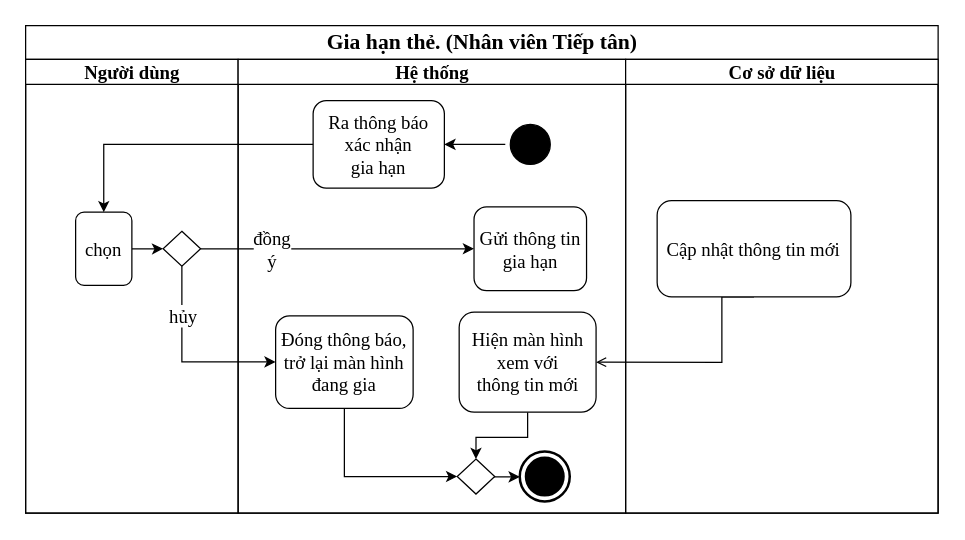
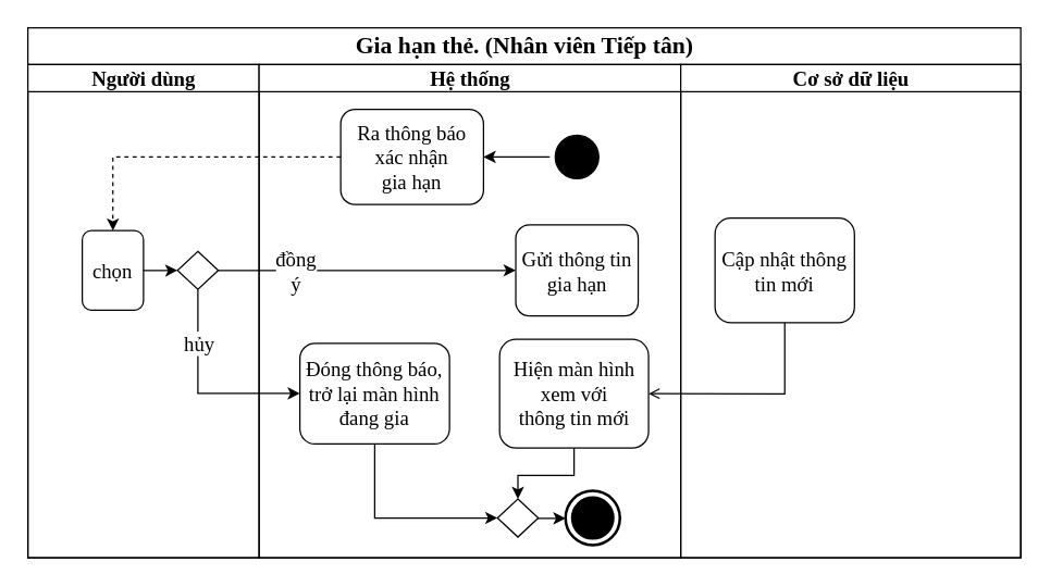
  <mxCell id="0" />
  <mxCell id="1" parent="0" />
  <mxCell id="2" value="&lt;span style=&quot;font-size: 13pt ; line-height: 107% ; font-family: &amp;#34;times new roman&amp;#34; , serif&quot;&gt;Gia hạn thẻ. (Nhân viên Tiếp tân)&lt;/span&gt;" style="swimlane;html=1;childLayout=stackLayout;resizeParent=1;resizeParentMax=0;startSize=27;rounded=0;glass=0;fontSize=15;fontFamily=Times New Roman;" parent="1" vertex="1"><mxGeometry x="20" y="20" width="730" height="390" as="geometry" /></mxCell>
  <mxCell id="3" value="Người dùng" style="swimlane;html=1;startSize=20;fontSize=15;fontFamily=Times New Roman;" parent="2" vertex="1"><mxGeometry y="27" width="170" height="363" as="geometry"><mxRectangle y="20" width="30" height="460" as="alternateBounds" /></mxGeometry></mxCell>
  <mxCell id="4" style="edgeStyle=orthogonalEdgeStyle;rounded=0;orthogonalLoop=1;jettySize=auto;html=1;entryX=1;entryY=0.5;entryDx=0;entryDy=0;" parent="3" edge="1"><mxGeometry relative="1" as="geometry"><mxPoint x="141.54" y="66.5" as="targetPoint" /></mxGeometry></mxCell>
  <mxCell id="5" style="edgeStyle=orthogonalEdgeStyle;rounded=0;orthogonalLoop=1;jettySize=auto;html=1;entryX=1;entryY=0.5;entryDx=0;entryDy=0;" parent="3" edge="1"><mxGeometry relative="1" as="geometry"><mxPoint x="100.93" y="66.6" as="sourcePoint" /></mxGeometry></mxCell>
  <mxCell id="6" style="edgeStyle=orthogonalEdgeStyle;rounded=0;orthogonalLoop=1;jettySize=auto;html=1;entryX=0;entryY=0.5;entryDx=0;entryDy=0;fontFamily=Times New Roman;fontSize=15;" parent="3" source="8" edge="1"><mxGeometry relative="1" as="geometry"><mxPoint x="110" y="151.5" as="targetPoint" /></mxGeometry></mxCell>
  <mxCell id="7" value="" style="shape=rhombus;html=1;verticalLabelPosition=bottom;verticalAlignment=top;rounded=0;glass=0;strokeColor=#000000;fontFamily=Times New Roman;fontSize=15;" parent="3" vertex="1"><mxGeometry x="110" y="137.5" width="30" height="28" as="geometry" /></mxCell>
  <mxCell id="8" value="&lt;font face=&quot;times new roman, serif&quot;&gt;chọn&lt;/font&gt;" style="shape=rect;html=1;rounded=1;whiteSpace=wrap;align=center;glass=0;strokeColor=#000000;fontFamily=Times New Roman;fontSize=15;" parent="3" vertex="1"><mxGeometry x="40" y="122.25" width="45" height="58.5" as="geometry" /></mxCell>
  <mxCell id="9" value="Hệ thống" style="swimlane;html=1;startSize=20;fontSize=15;fontFamily=Times New Roman;" parent="2" vertex="1"><mxGeometry x="170" y="27" width="310" height="363" as="geometry" /></mxCell>
  <mxCell id="10" value="&lt;span style=&quot;font-size: 15px ; line-height: 107% ; font-family: &amp;#34;times new roman&amp;#34; , serif&quot;&gt;Ra thông báo xác nhận&lt;br&gt;gia hạn&lt;/span&gt;" style="shape=rect;html=1;rounded=1;whiteSpace=wrap;align=center;glass=0;strokeColor=#000000;fontFamily=Times New Roman;fontSize=15;" parent="9" vertex="1"><mxGeometry x="60" y="33" width="105" height="70" as="geometry" /></mxCell>
  <mxCell id="11" value="&lt;font face=&quot;times new roman, serif&quot;&gt;Đóng thông báo, t&lt;/font&gt;&lt;span style=&quot;font-family: &amp;#34;times new roman&amp;#34; , serif&quot;&gt;rở lại màn hình đang gia&lt;/span&gt;" style="shape=rect;html=1;rounded=1;whiteSpace=wrap;align=center;glass=0;strokeColor=#000000;fontFamily=Times New Roman;fontSize=15;" parent="9" vertex="1"><mxGeometry x="30" y="205.25" width="110" height="74" as="geometry" /></mxCell>
  <mxCell id="12" style="edgeStyle=orthogonalEdgeStyle;rounded=0;orthogonalLoop=1;jettySize=auto;html=1;entryX=0;entryY=0.5;entryDx=0;entryDy=0;exitX=0.5;exitY=1;exitDx=0;exitDy=0;" parent="9" source="11" target="15" edge="1"><mxGeometry relative="1" as="geometry"><mxPoint x="85.585" y="302.25" as="targetPoint" /></mxGeometry></mxCell>
  <mxCell id="13" value="" style="edgeStyle=orthogonalEdgeStyle;rounded=0;orthogonalLoop=1;jettySize=auto;html=1;endArrow=classic;endFill=1;fontFamily=Times New Roman;fontSize=15;exitX=0.953;exitY=0.51;exitDx=0;exitDy=0;exitPerimeter=0;" parent="9" source="15" target="16" edge="1"><mxGeometry relative="1" as="geometry"><mxPoint x="222.52" y="333.784" as="sourcePoint" /></mxGeometry></mxCell>
  <mxCell id="14" style="edgeStyle=orthogonalEdgeStyle;rounded=0;orthogonalLoop=1;jettySize=auto;html=1;entryX=0.5;entryY=0;entryDx=0;entryDy=0;" parent="9" source="17" target="15" edge="1"><mxGeometry relative="1" as="geometry" /></mxCell>
  <mxCell id="15" value="" style="shape=rhombus;html=1;verticalLabelPosition=bottom;verticalAlignment=top;rounded=0;glass=0;strokeColor=#000000;fontFamily=Times New Roman;fontSize=15;" parent="9" vertex="1"><mxGeometry x="175.28" y="319.75" width="30" height="28" as="geometry" /></mxCell>
  <mxCell id="16" value="" style="html=1;shape=mxgraph.sysml.actFinal;strokeWidth=2;verticalLabelPosition=bottom;verticalAlignment=top;rounded=0;glass=0;fontFamily=Times New Roman;fontSize=15;" parent="9" vertex="1"><mxGeometry x="225.3" y="313.75" width="40" height="40" as="geometry" /></mxCell>
  <mxCell id="17" value="&lt;font face=&quot;times new roman, serif&quot;&gt;Hiện màn hình xem với&lt;br&gt;thông tin mới&lt;/font&gt;" style="shape=rect;html=1;rounded=1;whiteSpace=wrap;align=center;glass=0;strokeColor=#000000;fontFamily=Times New Roman;fontSize=15;" parent="9" vertex="1"><mxGeometry x="176.84" y="202.25" width="109.52" height="80" as="geometry" /></mxCell>
  <mxCell id="18" value="&lt;span style=&quot;font-size: 15px ; line-height: 107% ; font-family: &amp;#34;times new roman&amp;#34; , serif&quot;&gt;Gửi thông tin gia hạn&lt;/span&gt;" style="shape=rect;html=1;rounded=1;whiteSpace=wrap;align=center;glass=0;strokeColor=#000000;fontFamily=Times New Roman;fontSize=15;" parent="9" vertex="1"><mxGeometry x="188.72" y="118.0" width="90.02" height="67" as="geometry" /></mxCell>
  <mxCell id="19" style="edgeStyle=orthogonalEdgeStyle;rounded=0;orthogonalLoop=1;jettySize=auto;html=1;" edge="1" parent="9" source="20" target="10"><mxGeometry relative="1" as="geometry" /></mxCell>
  <mxCell id="20" value="" style="ellipse;html=1;shape=startState;fillColor=#000000;strokeColor=#000000;rounded=0;glass=0;fontFamily=Times New Roman;fontSize=15;" parent="9" vertex="1"><mxGeometry x="213.73" y="48" width="40" height="40" as="geometry" /></mxCell>
  <mxCell id="21" value="" style="edgeStyle=orthogonalEdgeStyle;rounded=0;orthogonalLoop=1;jettySize=auto;html=1;fontSize=15;exitX=1;exitY=0.5;exitDx=0;exitDy=0;entryX=0;entryY=0.5;entryDx=0;entryDy=0;" parent="2" source="7" target="18" edge="1"><mxGeometry relative="1" as="geometry"><mxPoint x="310" y="221.75" as="targetPoint" /><Array as="points" /><mxPoint x="240" y="178.5" as="sourcePoint" /></mxGeometry></mxCell>
  <mxCell id="22" value="đồng&lt;br&gt;ý" style="edgeLabel;html=1;align=center;verticalAlign=middle;resizable=0;points=[];fontSize=15;fontFamily=Times New Roman;" parent="21" vertex="1" connectable="0"><mxGeometry x="0.279" y="1" relative="1" as="geometry"><mxPoint x="-83.78" y="1.03" as="offset" /></mxGeometry></mxCell>
  <mxCell id="23" style="edgeStyle=orthogonalEdgeStyle;rounded=0;orthogonalLoop=1;jettySize=auto;html=1;entryX=1;entryY=0.5;entryDx=0;entryDy=0;exitX=0.5;exitY=1;exitDx=0;exitDy=0;endArrow=open;" parent="2" source="25" target="17" edge="1"><mxGeometry relative="1" as="geometry"><mxPoint x="491.98" y="347.25" as="targetPoint" /><Array as="points"><mxPoint x="557" y="269.25" /></Array></mxGeometry></mxCell>
  <mxCell id="24" value="Cơ sở dữ liệu" style="swimlane;html=1;startSize=20;fontSize=15;fontFamily=Times New Roman;" parent="2" vertex="1"><mxGeometry x="480" y="27" width="250" height="363" as="geometry" /></mxCell>
- <mxCell id="25" value="&lt;span style=&quot;font-size: 15px ; line-height: 107% ; font-family: &amp;#34;times new roman&amp;#34; , serif&quot;&gt;Cập nhật thông tin mới&lt;/span&gt;" style="shape=rect;html=1;rounded=1;whiteSpace=wrap;align=center;glass=0;strokeColor=#000000;fontFamily=Times New Roman;fontSize=15;" parent="24" vertex="1"><mxGeometry x="25.22" y="113.0" width="155" height="77" as="geometry" /></mxCell>
- <mxCell id="26" style="edgeStyle=orthogonalEdgeStyle;rounded=0;orthogonalLoop=1;jettySize=auto;html=1;entryX=0.5;entryY=0;entryDx=0;entryDy=0;" parent="2" source="10" target="8" edge="1"><mxGeometry relative="1" as="geometry" /></mxCell>
+ <mxCell id="25" value="&lt;span style=&quot;font-size: 15px ; line-height: 107% ; font-family: &amp;#34;times new roman&amp;#34; , serif&quot;&gt;Cập nhật thông tin mới&lt;/span&gt;" style="shape=rect;html=1;rounded=1;whiteSpace=wrap;align=center;glass=0;strokeColor=#000000;fontFamily=Times New Roman;fontSize=15;" parent="24" vertex="1"><mxGeometry x="25.22" y="113.0" width="102.52" height="77" as="geometry" /></mxCell>
+ <mxCell id="26" style="edgeStyle=orthogonalEdgeStyle;rounded=0;orthogonalLoop=1;jettySize=auto;html=1;entryX=0.5;entryY=0;entryDx=0;entryDy=0;dashed=1;" parent="2" source="10" target="8" edge="1"><mxGeometry relative="1" as="geometry" /></mxCell>
  <mxCell id="27" value="" style="edgeStyle=orthogonalEdgeStyle;rounded=0;orthogonalLoop=1;jettySize=auto;html=1;endArrow=classic;endFill=1;fontFamily=Times New Roman;fontSize=15;exitX=0.5;exitY=1;exitDx=0;exitDy=0;" parent="2" source="7" target="11" edge="1"><mxGeometry relative="1" as="geometry"><mxPoint x="125.0" y="255.25" as="targetPoint" /><Array as="points"><mxPoint x="125" y="269" /></Array><mxPoint x="215" y="200.0" as="sourcePoint" /></mxGeometry></mxCell>
  <mxCell id="28" value="hủy" style="edgeLabel;html=1;align=center;verticalAlign=middle;resizable=0;points=[];fontSize=15;fontFamily=Times New Roman;" parent="27" vertex="1" connectable="0"><mxGeometry x="-0.488" y="-2" relative="1" as="geometry"><mxPoint x="2" y="0.01" as="offset" /></mxGeometry></mxCell>
